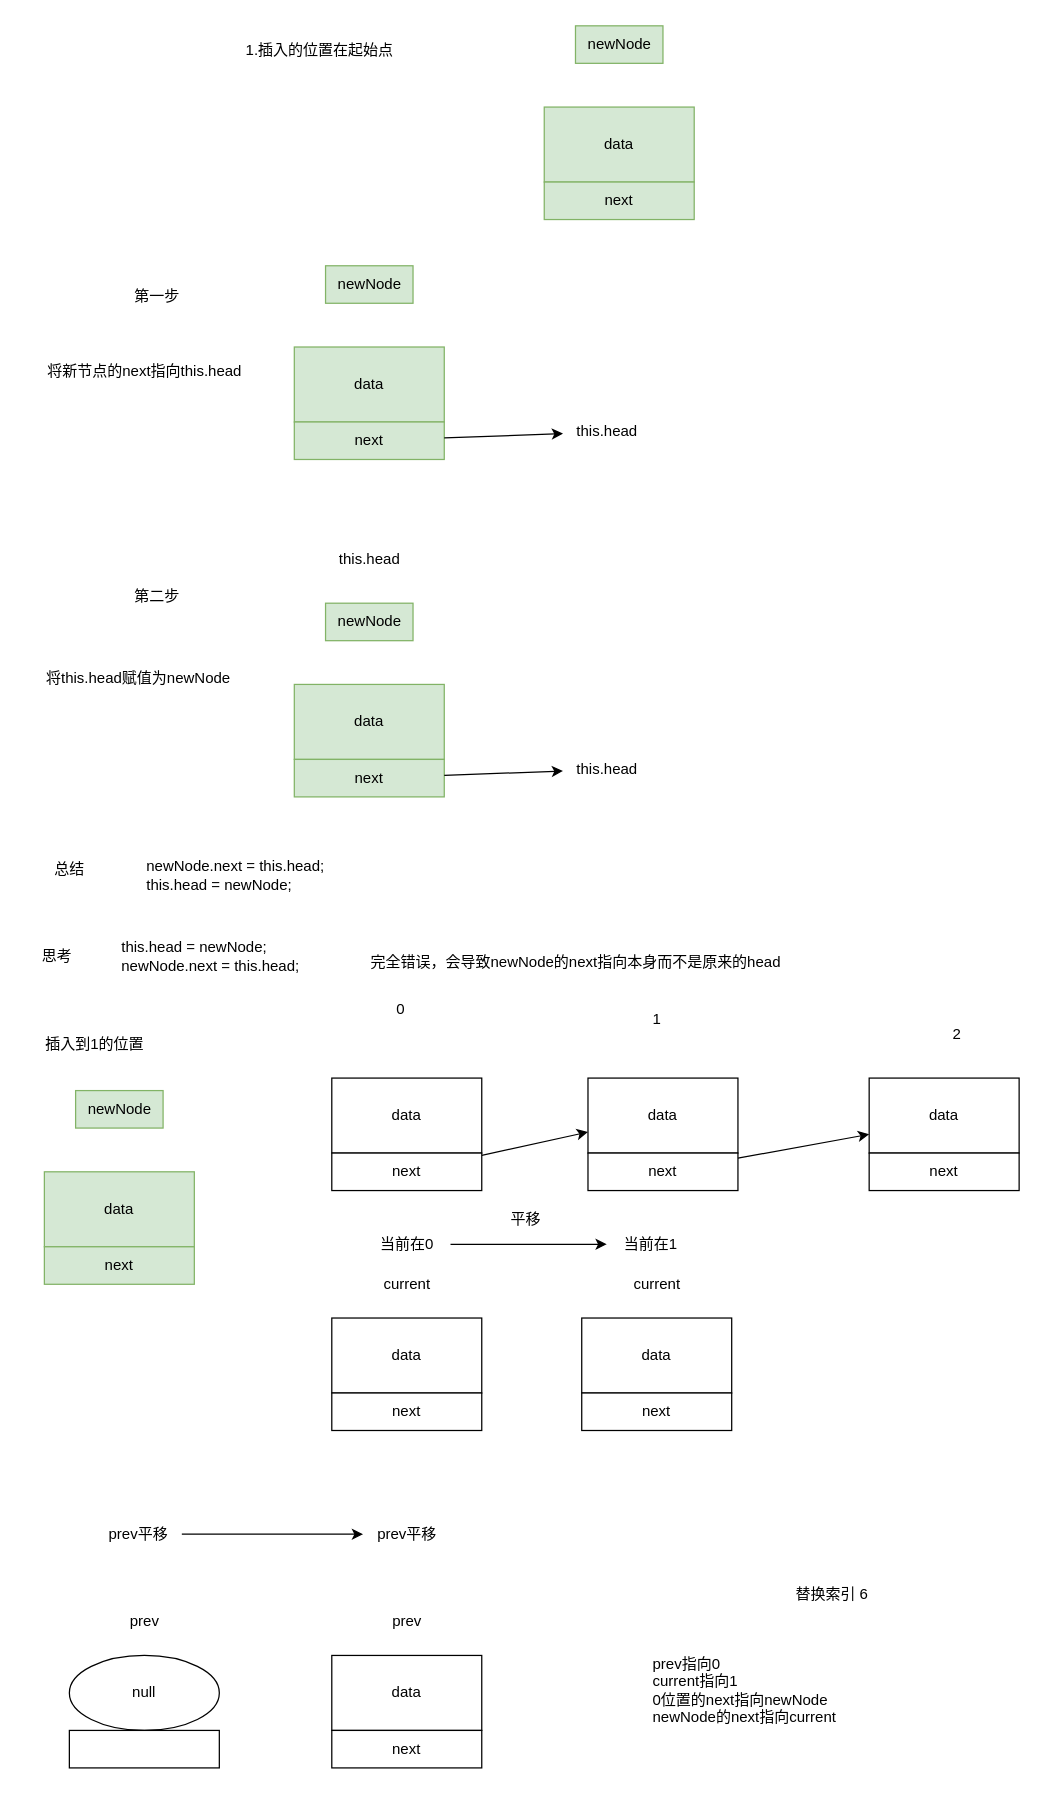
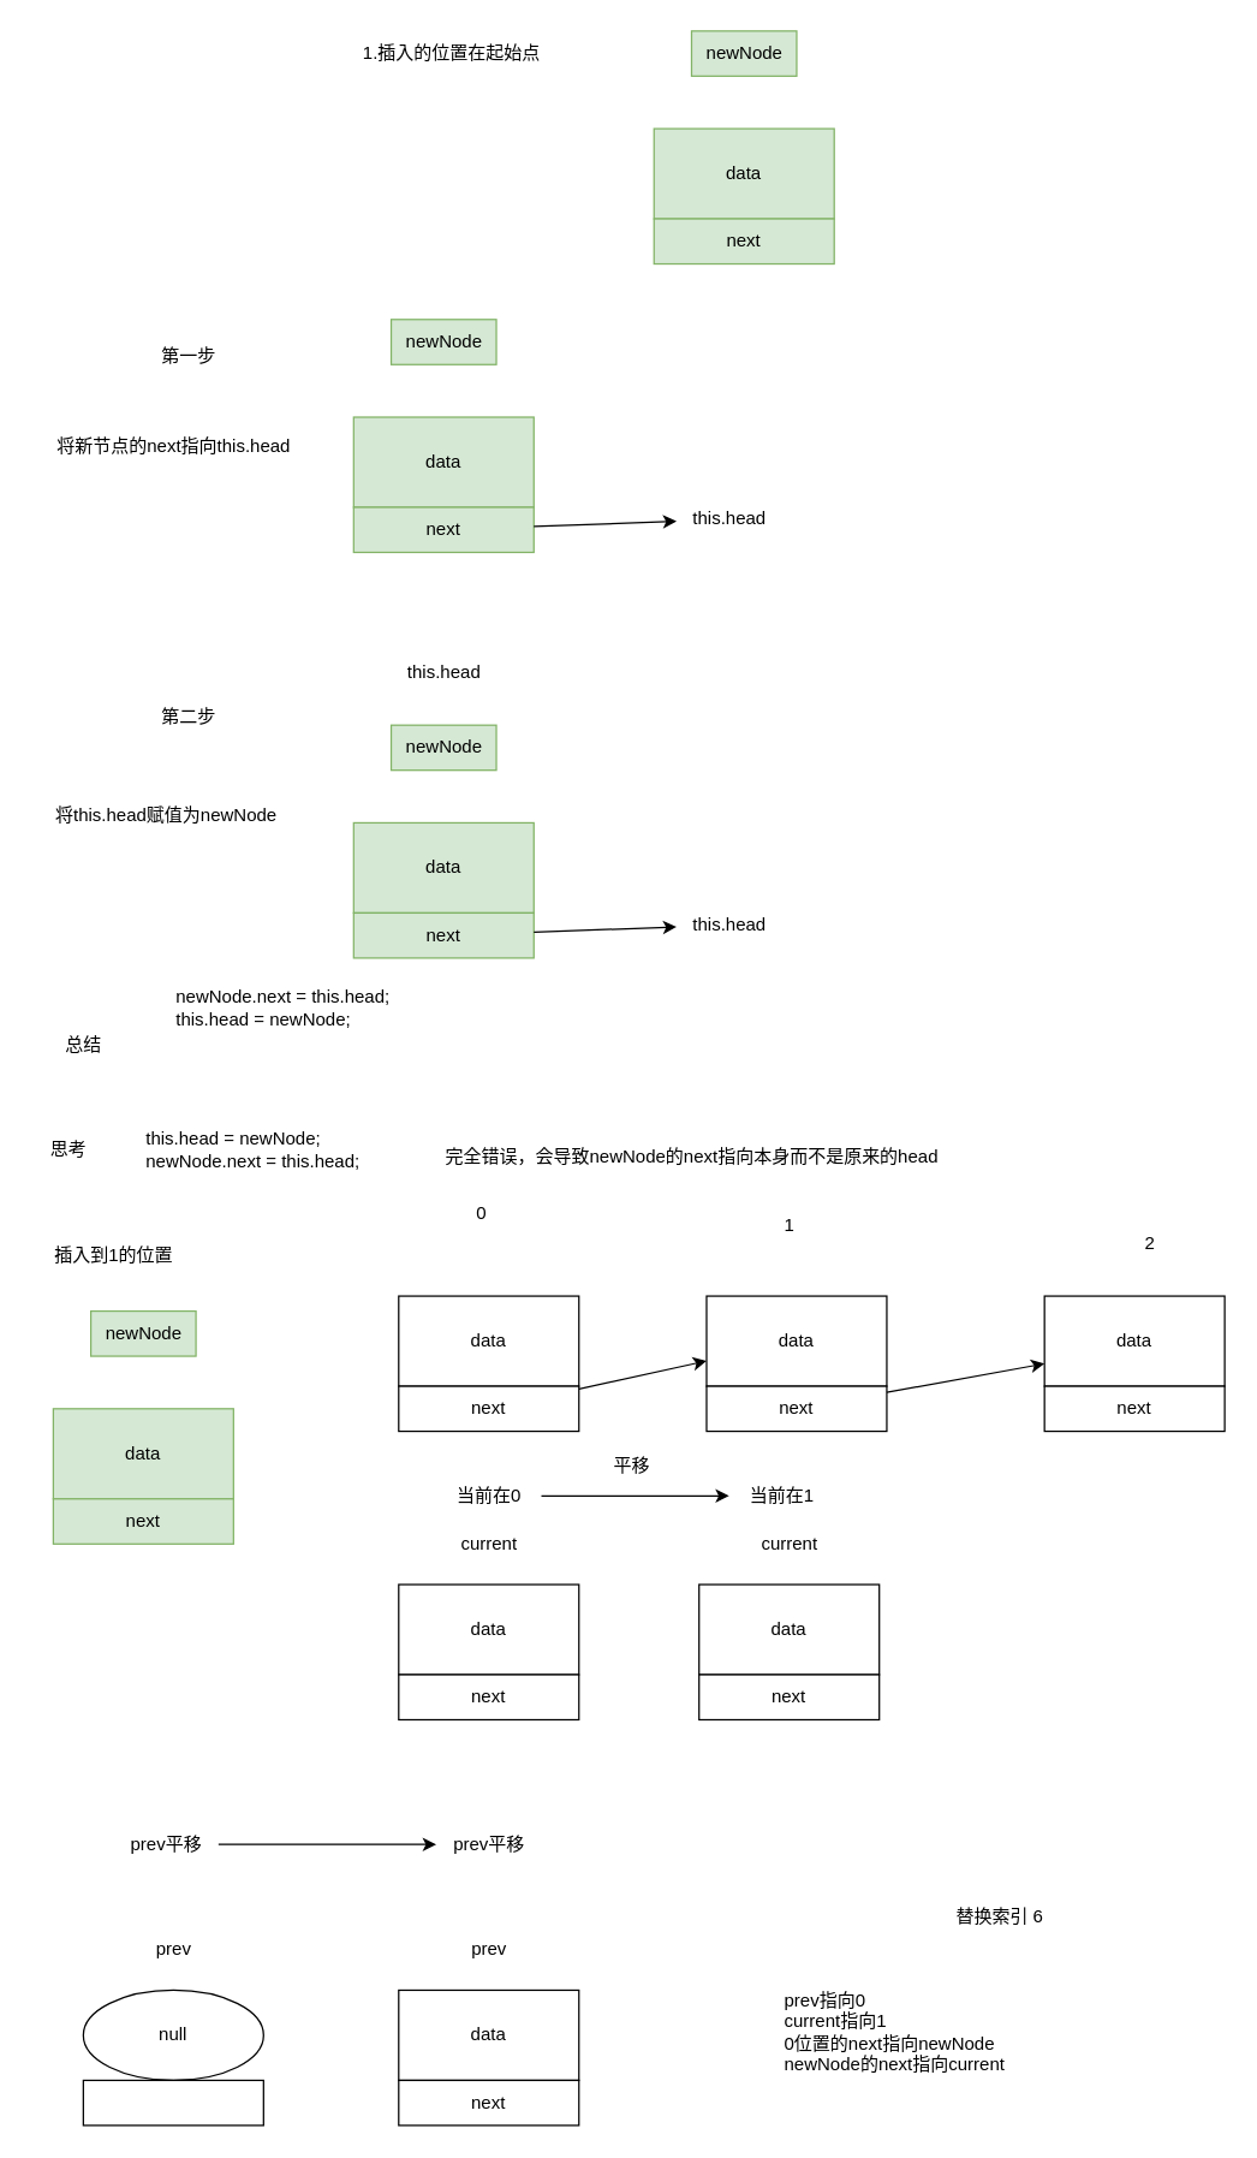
  <mxCell id="0" />
  <mxCell id="1" parent="0" />
  <mxCell id="2" value="data&lt;br&gt;" style="rounded=0;whiteSpace=wrap;html=1;" parent="1" vertex="1"><mxGeometry x="265" y="862" width="120" height="60" as="geometry" /></mxCell>
  <mxCell id="3" style="edgeStyle=none;html=1;" parent="1" source="4" target="6" edge="1"><mxGeometry relative="1" as="geometry" /></mxCell>
  <mxCell id="4" value="next" style="rounded=0;whiteSpace=wrap;html=1;" parent="1" vertex="1"><mxGeometry x="265" y="922" width="120" height="30" as="geometry" /></mxCell>
  <mxCell id="5" value="" style="group;labelBackgroundColor=#75FF24;fontColor=#40FF39;" parent="1" vertex="1" connectable="0"><mxGeometry x="470" y="862" width="120" height="90" as="geometry" /></mxCell>
  <mxCell id="6" value="data&lt;br&gt;" style="rounded=0;whiteSpace=wrap;html=1;" parent="5" vertex="1"><mxGeometry width="120" height="60" as="geometry" /></mxCell>
  <mxCell id="7" value="next" style="rounded=0;whiteSpace=wrap;html=1;" parent="5" vertex="1"><mxGeometry y="60" width="120" height="30" as="geometry" /></mxCell>
  <mxCell id="8" value="0" style="text;html=1;align=center;verticalAlign=middle;resizable=0;points=[];autosize=1;strokeColor=none;fillColor=none;" parent="1" vertex="1"><mxGeometry x="305" y="792" width="30" height="30" as="geometry" /></mxCell>
  <mxCell id="9" value="1" style="text;html=1;align=center;verticalAlign=middle;resizable=0;points=[];autosize=1;strokeColor=none;fillColor=none;" parent="1" vertex="1"><mxGeometry x="510" y="800" width="30" height="30" as="geometry" /></mxCell>
  <mxCell id="10" value="" style="group" parent="1" vertex="1" connectable="0"><mxGeometry x="695" y="862" width="120" height="90" as="geometry" /></mxCell>
  <mxCell id="11" value="data&lt;br&gt;" style="rounded=0;whiteSpace=wrap;html=1;" parent="10" vertex="1"><mxGeometry width="120" height="60" as="geometry" /></mxCell>
  <mxCell id="12" value="next" style="rounded=0;whiteSpace=wrap;html=1;" parent="10" vertex="1"><mxGeometry y="60" width="120" height="30" as="geometry" /></mxCell>
  <mxCell id="13" style="edgeStyle=none;html=1;entryX=0;entryY=0.75;entryDx=0;entryDy=0;" parent="1" source="7" target="11" edge="1"><mxGeometry relative="1" as="geometry" /></mxCell>
  <mxCell id="14" value="2" style="text;html=1;align=center;verticalAlign=middle;resizable=0;points=[];autosize=1;strokeColor=none;fillColor=none;" parent="1" vertex="1"><mxGeometry x="750" y="812" width="30" height="30" as="geometry" /></mxCell>
  <mxCell id="15" value="" style="group" parent="1" vertex="1" connectable="0"><mxGeometry x="265" y="1012" width="120" height="132" as="geometry" /></mxCell>
  <mxCell id="16" value="" style="group" parent="15" vertex="1" connectable="0"><mxGeometry y="42" width="120" height="90" as="geometry" /></mxCell>
  <mxCell id="17" value="data&lt;br&gt;" style="rounded=0;whiteSpace=wrap;html=1;" parent="16" vertex="1"><mxGeometry width="120" height="60" as="geometry" /></mxCell>
  <mxCell id="18" value="next" style="rounded=0;whiteSpace=wrap;html=1;" parent="16" vertex="1"><mxGeometry y="60" width="120" height="30" as="geometry" /></mxCell>
  <mxCell id="19" value="current" style="text;html=1;align=center;verticalAlign=middle;resizable=0;points=[];autosize=1;strokeColor=none;fillColor=none;" parent="15" vertex="1"><mxGeometry x="30" width="60" height="30" as="geometry" /></mxCell>
  <mxCell id="20" value="" style="group" parent="1" vertex="1" connectable="0"><mxGeometry x="465" y="1012" width="120" height="132" as="geometry" /></mxCell>
  <mxCell id="21" value="" style="group" parent="20" vertex="1" connectable="0"><mxGeometry y="42" width="120" height="90" as="geometry" /></mxCell>
  <mxCell id="22" value="data&lt;br&gt;" style="rounded=0;whiteSpace=wrap;html=1;" parent="21" vertex="1"><mxGeometry width="120" height="60" as="geometry" /></mxCell>
  <mxCell id="23" value="next" style="rounded=0;whiteSpace=wrap;html=1;" parent="21" vertex="1"><mxGeometry y="60" width="120" height="30" as="geometry" /></mxCell>
  <mxCell id="24" value="current" style="text;html=1;align=center;verticalAlign=middle;resizable=0;points=[];autosize=1;strokeColor=none;fillColor=none;" parent="20" vertex="1"><mxGeometry x="30" width="60" height="30" as="geometry" /></mxCell>
  <mxCell id="25" style="edgeStyle=none;html=1;" parent="1" source="26" target="27" edge="1"><mxGeometry relative="1" as="geometry" /></mxCell>
  <mxCell id="26" value="当前在0" style="text;html=1;align=center;verticalAlign=middle;resizable=0;points=[];autosize=1;strokeColor=none;fillColor=none;" parent="1" vertex="1"><mxGeometry x="290" y="980" width="70" height="30" as="geometry" /></mxCell>
  <mxCell id="27" value="当前在1" style="text;html=1;align=center;verticalAlign=middle;resizable=0;points=[];autosize=1;strokeColor=none;fillColor=none;" parent="1" vertex="1"><mxGeometry x="485" y="980" width="70" height="30" as="geometry" /></mxCell>
  <mxCell id="28" value="平移" style="text;html=1;align=center;verticalAlign=middle;resizable=0;points=[];autosize=1;strokeColor=none;fillColor=none;" parent="1" vertex="1"><mxGeometry x="395" y="960" width="50" height="30" as="geometry" /></mxCell>
- <mxCell id="29" value="1.插入的位置在起始点" style="text;html=1;align=center;verticalAlign=middle;resizable=0;points=[];autosize=1;strokeColor=none;fillColor=none;" vertex="1" parent="1"><mxGeometry x="185" y="25" width="140" height="30" as="geometry" /></mxCell>
+ <mxCell id="29" value="1.插入的位置在起始点" style="text;html=1;align=center;verticalAlign=middle;resizable=0;points=[];autosize=1;strokeColor=none;fillColor=none;" vertex="1" parent="1"><mxGeometry x="230" y="20" width="140" height="30" as="geometry" /></mxCell>
  <mxCell id="30" value="" style="group" vertex="1" connectable="0" parent="1"><mxGeometry x="435" y="20" width="120" height="155" as="geometry" /></mxCell>
  <mxCell id="31" value="data&lt;br&gt;" style="rounded=0;whiteSpace=wrap;html=1;fillColor=#d5e8d4;strokeColor=#82b366;" vertex="1" parent="30"><mxGeometry y="65" width="120" height="60" as="geometry" /></mxCell>
  <mxCell id="32" value="next" style="rounded=0;whiteSpace=wrap;html=1;fillColor=#d5e8d4;strokeColor=#82b366;" vertex="1" parent="30"><mxGeometry y="125" width="120" height="30" as="geometry" /></mxCell>
  <mxCell id="33" value="newNode" style="text;html=1;align=center;verticalAlign=middle;resizable=0;points=[];autosize=1;strokeColor=#82b366;fillColor=#d5e8d4;" vertex="1" parent="30"><mxGeometry x="25" width="70" height="30" as="geometry" /></mxCell>
  <mxCell id="34" value="" style="group" vertex="1" connectable="0" parent="1"><mxGeometry x="235" y="212" width="120" height="155" as="geometry" /></mxCell>
  <mxCell id="35" value="data&lt;br&gt;" style="rounded=0;whiteSpace=wrap;html=1;fillColor=#d5e8d4;strokeColor=#82b366;" vertex="1" parent="34"><mxGeometry y="65" width="120" height="60" as="geometry" /></mxCell>
  <mxCell id="36" value="next" style="rounded=0;whiteSpace=wrap;html=1;fillColor=#d5e8d4;strokeColor=#82b366;" vertex="1" parent="34"><mxGeometry y="125" width="120" height="30" as="geometry" /></mxCell>
  <mxCell id="37" value="newNode" style="text;html=1;align=center;verticalAlign=middle;resizable=0;points=[];autosize=1;strokeColor=#82b366;fillColor=#d5e8d4;" vertex="1" parent="34"><mxGeometry x="25" width="70" height="30" as="geometry" /></mxCell>
  <mxCell id="38" value="this.head" style="text;html=1;align=center;verticalAlign=middle;resizable=0;points=[];autosize=1;strokeColor=none;fillColor=none;" vertex="1" parent="1"><mxGeometry x="450" y="330" width="70" height="30" as="geometry" /></mxCell>
  <mxCell id="39" style="edgeStyle=none;html=1;" edge="1" parent="1" source="36" target="38"><mxGeometry relative="1" as="geometry" /></mxCell>
  <mxCell id="40" value="第一步" style="text;html=1;align=center;verticalAlign=middle;resizable=0;points=[];autosize=1;strokeColor=none;fillColor=none;" vertex="1" parent="1"><mxGeometry x="95" y="222" width="60" height="30" as="geometry" /></mxCell>
  <mxCell id="41" value="" style="group" vertex="1" connectable="0" parent="1"><mxGeometry x="235" y="482" width="120" height="155" as="geometry" /></mxCell>
  <mxCell id="42" value="data&lt;br&gt;" style="rounded=0;whiteSpace=wrap;html=1;fillColor=#d5e8d4;strokeColor=#82b366;" vertex="1" parent="41"><mxGeometry y="65" width="120" height="60" as="geometry" /></mxCell>
  <mxCell id="43" value="next" style="rounded=0;whiteSpace=wrap;html=1;fillColor=#d5e8d4;strokeColor=#82b366;" vertex="1" parent="41"><mxGeometry y="125" width="120" height="30" as="geometry" /></mxCell>
  <mxCell id="44" value="newNode" style="text;html=1;align=center;verticalAlign=middle;resizable=0;points=[];autosize=1;strokeColor=#82b366;fillColor=#d5e8d4;" vertex="1" parent="41"><mxGeometry x="25" width="70" height="30" as="geometry" /></mxCell>
  <mxCell id="45" value="this.head" style="text;html=1;align=center;verticalAlign=middle;resizable=0;points=[];autosize=1;strokeColor=none;fillColor=none;" vertex="1" parent="1"><mxGeometry x="450" y="600" width="70" height="30" as="geometry" /></mxCell>
  <mxCell id="46" style="edgeStyle=none;html=1;" edge="1" parent="1" source="43" target="45"><mxGeometry relative="1" as="geometry" /></mxCell>
  <mxCell id="47" value="this.head" style="text;html=1;align=center;verticalAlign=middle;resizable=0;points=[];autosize=1;strokeColor=none;fillColor=none;" vertex="1" parent="1"><mxGeometry x="260" y="432" width="70" height="30" as="geometry" /></mxCell>
  <mxCell id="48" value="第二步" style="text;html=1;align=center;verticalAlign=middle;resizable=0;points=[];autosize=1;strokeColor=none;fillColor=none;" vertex="1" parent="1"><mxGeometry x="95" y="462" width="60" height="30" as="geometry" /></mxCell>
  <mxCell id="49" value="将新节点的next指向this.head" style="text;html=1;align=center;verticalAlign=middle;resizable=0;points=[];autosize=1;strokeColor=none;fillColor=none;" vertex="1" parent="1"><mxGeometry x="25" y="282" width="180" height="30" as="geometry" /></mxCell>
  <mxCell id="50" value="将this.head赋值为newNode" style="text;html=1;align=center;verticalAlign=middle;resizable=0;points=[];autosize=1;strokeColor=none;fillColor=none;" vertex="1" parent="1"><mxGeometry x="25" y="527" width="170" height="30" as="geometry" /></mxCell>
  <mxCell id="51" value="总结" style="text;html=1;align=center;verticalAlign=middle;resizable=0;points=[];autosize=1;strokeColor=none;fillColor=none;" vertex="1" parent="1"><mxGeometry x="30" y="680" width="50" height="30" as="geometry" /></mxCell>
- <mxCell id="52" value="newNode.next = this.head;&lt;div&gt;this.head = newNode;&lt;/div&gt;" style="text;html=1;align=left;verticalAlign=middle;resizable=0;points=[];autosize=1;strokeColor=none;fillColor=none;" vertex="1" parent="1"><mxGeometry x="115" y="680" width="170" height="40" as="geometry" /></mxCell>
+ <mxCell id="52" value="newNode.next = this.head;&lt;div&gt;this.head = newNode;&lt;/div&gt;" style="text;html=1;align=left;verticalAlign=middle;resizable=0;points=[];autosize=1;strokeColor=none;fillColor=none;" vertex="1" parent="1"><mxGeometry x="115" y="650" width="170" height="40" as="geometry" /></mxCell>
  <mxCell id="53" value="思考" style="text;html=1;align=center;verticalAlign=middle;resizable=0;points=[];autosize=1;strokeColor=none;fillColor=none;" vertex="1" parent="1"><mxGeometry x="20" y="750" width="50" height="30" as="geometry" /></mxCell>
  <mxCell id="54" value="this.head = newNode;&lt;div&gt;newNode.next = this.head;&lt;/div&gt;" style="text;html=1;align=left;verticalAlign=middle;resizable=0;points=[];autosize=1;strokeColor=none;fillColor=none;" vertex="1" parent="1"><mxGeometry x="95" y="745" width="170" height="40" as="geometry" /></mxCell>
  <mxCell id="55" value="完全错误，会导致newNode的next指向本身而不是原来的head" style="text;html=1;align=center;verticalAlign=middle;resizable=0;points=[];autosize=1;strokeColor=none;fillColor=none;" vertex="1" parent="1"><mxGeometry x="285" y="755" width="350" height="30" as="geometry" /></mxCell>
  <mxCell id="56" value="" style="group" vertex="1" connectable="0" parent="1"><mxGeometry x="265" y="1282" width="120" height="132" as="geometry" /></mxCell>
  <mxCell id="57" value="" style="group" vertex="1" connectable="0" parent="56"><mxGeometry y="42" width="120" height="90" as="geometry" /></mxCell>
  <mxCell id="58" value="data&lt;br&gt;" style="rounded=0;whiteSpace=wrap;html=1;" vertex="1" parent="57"><mxGeometry width="120" height="60" as="geometry" /></mxCell>
  <mxCell id="59" value="next" style="rounded=0;whiteSpace=wrap;html=1;" vertex="1" parent="57"><mxGeometry y="60" width="120" height="30" as="geometry" /></mxCell>
  <mxCell id="60" value="prev" style="text;html=1;align=center;verticalAlign=middle;resizable=0;points=[];autosize=1;strokeColor=none;fillColor=none;" vertex="1" parent="56"><mxGeometry x="35" width="50" height="30" as="geometry" /></mxCell>
  <mxCell id="61" value="" style="group" vertex="1" connectable="0" parent="1"><mxGeometry x="55" y="1282" width="120" height="132" as="geometry" /></mxCell>
  <mxCell id="62" value="" style="group" vertex="1" connectable="0" parent="61"><mxGeometry y="42" width="120" height="90" as="geometry" /></mxCell>
  <mxCell id="63" value="null" style="ellipse;whiteSpace=wrap;html=1;" vertex="1" parent="62"><mxGeometry width="120" height="60" as="geometry" /></mxCell>
  <mxCell id="64" value="" style="rounded=0;whiteSpace=wrap;html=1;" vertex="1" parent="62"><mxGeometry y="60" width="120" height="30" as="geometry" /></mxCell>
  <mxCell id="65" value="prev" style="text;html=1;align=center;verticalAlign=middle;resizable=0;points=[];autosize=1;strokeColor=none;fillColor=none;" vertex="1" parent="61"><mxGeometry x="35" width="50" height="30" as="geometry" /></mxCell>
  <mxCell id="66" style="edgeStyle=none;html=1;" edge="1" parent="1" source="67" target="68"><mxGeometry relative="1" as="geometry" /></mxCell>
  <mxCell id="67" value="prev平移" style="text;html=1;align=center;verticalAlign=middle;resizable=0;points=[];autosize=1;strokeColor=none;fillColor=none;" vertex="1" parent="1"><mxGeometry x="75" y="1212" width="70" height="30" as="geometry" /></mxCell>
  <mxCell id="68" value="prev平移" style="text;html=1;align=center;verticalAlign=middle;resizable=0;points=[];autosize=1;strokeColor=none;fillColor=none;" vertex="1" parent="1"><mxGeometry x="290" y="1212" width="70" height="30" as="geometry" /></mxCell>
  <mxCell id="69" value="替换索引 6" style="text;html=1;align=center;verticalAlign=middle;resizable=0;points=[];autosize=1;strokeColor=none;fillColor=none;" vertex="1" parent="1"><mxGeometry x="625" y="1260" width="80" height="30" as="geometry" /></mxCell>
  <mxCell id="70" value="&lt;div style=&quot;text-align: left;&quot;&gt;&lt;span style=&quot;background-color: transparent;&quot;&gt;&lt;br&gt;&lt;/span&gt;&lt;/div&gt;&lt;div style=&quot;text-align: left;&quot;&gt;&lt;span style=&quot;background-color: transparent;&quot;&gt;prev指向0&lt;/span&gt;&lt;/div&gt;&lt;div style=&quot;text-align: left;&quot;&gt;&lt;span style=&quot;background-color: transparent;&quot;&gt;current指向1&lt;/span&gt;&lt;/div&gt;&lt;div style=&quot;text-align: left;&quot;&gt;&lt;span style=&quot;background-color: transparent;&quot;&gt;0位置的next指向newNode&lt;/span&gt;&lt;/div&gt;&lt;div&gt;newNode的next指向current&lt;/div&gt;" style="text;html=1;align=center;verticalAlign=middle;resizable=0;points=[];autosize=1;strokeColor=none;fillColor=none;" vertex="1" parent="1"><mxGeometry x="510" y="1300" width="170" height="90" as="geometry" /></mxCell>
  <mxCell id="71" value="" style="group" vertex="1" connectable="0" parent="1"><mxGeometry x="35" y="872" width="120" height="155" as="geometry" /></mxCell>
  <mxCell id="72" value="data&lt;br&gt;" style="rounded=0;whiteSpace=wrap;html=1;fillColor=#d5e8d4;strokeColor=#82b366;" vertex="1" parent="71"><mxGeometry y="65" width="120" height="60" as="geometry" /></mxCell>
  <mxCell id="73" value="next" style="rounded=0;whiteSpace=wrap;html=1;fillColor=#d5e8d4;strokeColor=#82b366;" vertex="1" parent="71"><mxGeometry y="125" width="120" height="30" as="geometry" /></mxCell>
  <mxCell id="74" value="newNode" style="text;html=1;align=center;verticalAlign=middle;resizable=0;points=[];autosize=1;strokeColor=#82b366;fillColor=#d5e8d4;" vertex="1" parent="71"><mxGeometry x="25" width="70" height="30" as="geometry" /></mxCell>
  <mxCell id="75" value="插入到1的位置" style="text;html=1;align=center;verticalAlign=middle;resizable=0;points=[];autosize=1;strokeColor=none;fillColor=none;" vertex="1" parent="1"><mxGeometry x="25" y="820" width="100" height="30" as="geometry" /></mxCell>
